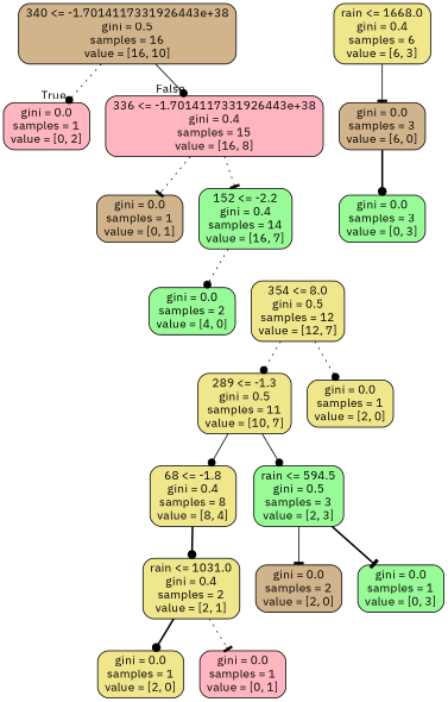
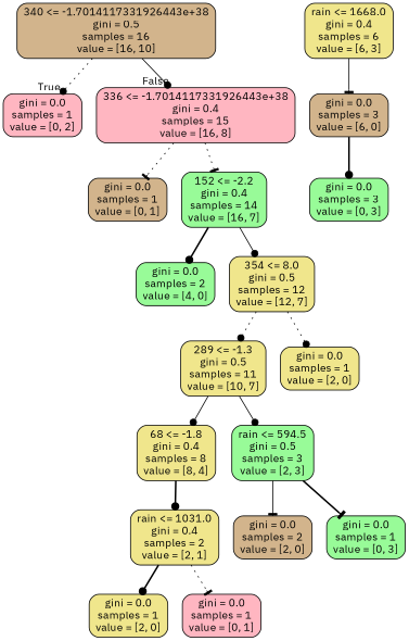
  digraph {
    fontname="IBM Plex Sans"
    node [color=black fillcolor=khaki fontname="IBM Plex Sans" shape=box style="rounded,filled"]
    edge [arrowhead=dot fontname="IBM Plex Sans" style=dotted]
    n1 [fillcolor=tan label="340 <= -1.7014117331926443e+38\ngini = 0.5\nsamples = 16\nvalue = [16, 10]"]
    n2 [fillcolor=lightpink label="gini = 0.0\nsamples = 1\nvalue = [0, 2]"]
    n3 [fillcolor=lightpink label="336 <= -1.7014117331926443e+38\ngini = 0.4\nsamples = 15\nvalue = [16, 8]"]
    n4 [fillcolor=tan label="gini = 0.0\nsamples = 1\nvalue = [0, 1]"]
    n5 [fillcolor=palegreen label="152 <= -2.2\ngini = 0.4\nsamples = 14\nvalue = [16, 7]"]
    n6 [fillcolor=palegreen label="gini = 0.0\nsamples = 2\nvalue = [4, 0]"]
    n7 [label="354 <= 8.0\ngini = 0.5\nsamples = 12\nvalue = [12, 7]"]
    n8 [label="289 <= -1.3\ngini = 0.5\nsamples = 11\nvalue = [10, 7]"]
    n9 [label="gini = 0.0\nsamples = 1\nvalue = [2, 0]"]
    n10 [label="68 <= -1.8\ngini = 0.4\nsamples = 8\nvalue = [8, 4]"]
    n11 [fillcolor=palegreen label="rain <= 594.5\ngini = 0.5\nsamples = 3\nvalue = [2, 3]"]
    n12 [label="rain <= 1031.0\ngini = 0.4\nsamples = 2\nvalue = [2, 1]"]
    n13 [fillcolor=tan label="gini = 0.0\nsamples = 2\nvalue = [2, 0]"]
    n14 [fillcolor=palegreen label="gini = 0.0\nsamples = 1\nvalue = [0, 3]"]
    n15 [label="gini = 0.0\nsamples = 1\nvalue = [2, 0]"]
    n16 [fillcolor=lightpink label="gini = 0.0\nsamples = 1\nvalue = [0, 1]"]
    n17 [label="rain <= 1668.0\ngini = 0.4\nsamples = 6\nvalue = [6, 3]"]
    n18 [fillcolor=tan label="gini = 0.0\nsamples = 3\nvalue = [6, 0]"]
    n19 [fillcolor=palegreen label="gini = 0.0\nsamples = 3\nvalue = [0, 3]"]
    n1 -> n2 [headlabel=True labelangle=45 labeldistance=2.5]
    n1 -> n3 [headlabel=False labelangle=-45 labeldistance=2.5 style=solid]
    n3 -> n4 [arrowhead=tee]
    n3 -> n5 [arrowhead=tee]
-   n5 -> n6
+   n5 -> n6 [style=bold]
+   n5 -> n7 [style=solid]
    n7 -> n8
    n7 -> n9
    n8 -> n10 [style=solid]
    n8 -> n11 [style=solid]
    n10 -> n12 [style=bold]
    n11 -> n13 [arrowhead=tee style=solid]
    n11 -> n14 [arrowhead=tee style=bold]
    n12 -> n15 [style=bold]
    n12 -> n16 [arrowhead=tee]
    n17 -> n18 [arrowhead=tee style=solid]
    n18 -> n19 [style=bold]
  }
